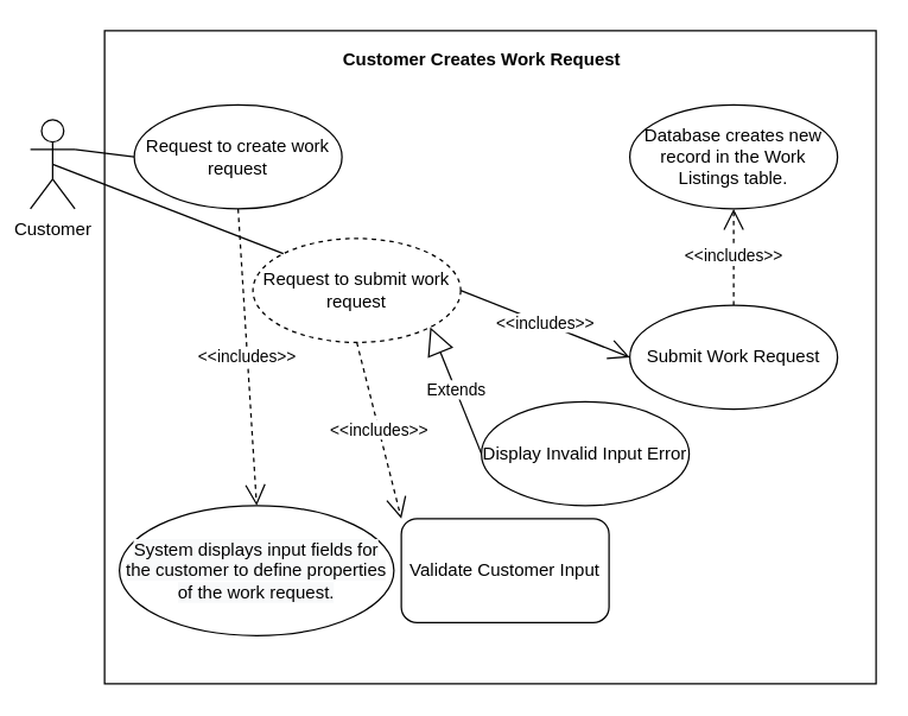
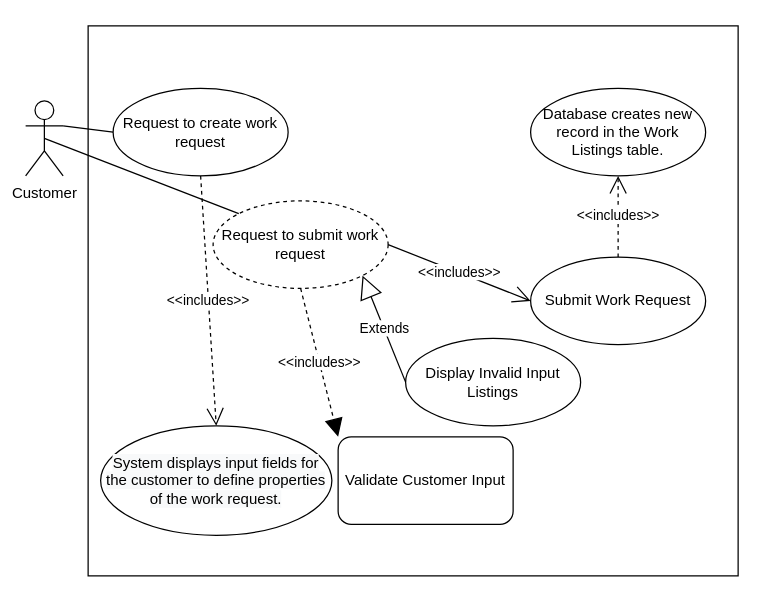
  <mxCell id="0" />
  <mxCell id="1" parent="0" />
  <mxCell id="2" value="" style="rounded=0;whiteSpace=wrap;html=1;" vertex="1" parent="1"><mxGeometry x="70" y="20" width="520" height="440" as="geometry" /></mxCell>
- <mxCell id="3" value="&lt;b&gt;Customer Creates Work Request&lt;br&gt;&lt;/b&gt;" style="text;html=1;resizable=0;autosize=1;align=center;verticalAlign=middle;points=[];fillColor=none;strokeColor=none;rounded=0;" vertex="1" parent="1"><mxGeometry x="224" y="30" width="200" height="20" as="geometry" /></mxCell>
  <mxCell id="4" value="Customer" style="shape=umlActor;verticalLabelPosition=bottom;verticalAlign=top;html=1;outlineConnect=0;" vertex="1" parent="1"><mxGeometry x="20" y="80" width="30" height="60" as="geometry" /></mxCell>
  <mxCell id="5" value="" style="endArrow=none;html=1;rounded=0;entryX=0;entryY=0.5;entryDx=0;entryDy=0;" edge="1" parent="1" target="6"><mxGeometry width="50" height="50" relative="1" as="geometry"><mxPoint x="50" y="100" as="sourcePoint" /><mxPoint x="85" y="110" as="targetPoint" /></mxGeometry></mxCell>
  <mxCell id="6" value="Request to create work request" style="ellipse;whiteSpace=wrap;html=1;" vertex="1" parent="1"><mxGeometry x="90" y="70" width="140" height="70" as="geometry" /></mxCell>
  <mxCell id="7" value="&#10;&#10;&lt;span style=&quot;color: rgb(0, 0, 0); font-family: helvetica; font-size: 12px; font-style: normal; font-weight: 400; letter-spacing: normal; text-align: center; text-indent: 0px; text-transform: none; word-spacing: 0px; background-color: rgb(248, 249, 250); display: inline; float: none;&quot;&gt;System displays input fields for the customer to define properties of the work request.&lt;/span&gt;&#10;&#10;" style="ellipse;whiteSpace=wrap;html=1;" vertex="1" parent="1"><mxGeometry x="80" y="340" width="185" height="87.5" as="geometry" /></mxCell>
  <mxCell id="8" value="&amp;lt;&amp;lt;includes&amp;gt;&amp;gt;" style="endArrow=open;endSize=12;dashed=1;html=1;rounded=0;entryX=0.5;entryY=0;entryDx=0;entryDy=0;exitX=0.5;exitY=1;exitDx=0;exitDy=0;" edge="1" parent="1" source="6" target="7"><mxGeometry width="160" relative="1" as="geometry"><mxPoint x="330" y="210" as="sourcePoint" /><mxPoint x="170" y="210" as="targetPoint" /></mxGeometry></mxCell>
  <mxCell id="9" value="Database creates new record in the Work Listings table." style="ellipse;whiteSpace=wrap;html=1;" vertex="1" parent="1"><mxGeometry x="424" y="70" width="140" height="70" as="geometry" /></mxCell>
  <mxCell id="10" value="&amp;lt;&amp;lt;includes&amp;gt;&amp;gt;" style="endArrow=open;endSize=12;dashed=1;html=1;rounded=0;exitX=0.5;exitY=0;exitDx=0;exitDy=0;entryX=0.5;entryY=1;entryDx=0;entryDy=0;" edge="1" parent="1" source="17" target="9"><mxGeometry width="160" relative="1" as="geometry"><mxPoint x="230" y="100" as="sourcePoint" /><mxPoint x="390" y="100" as="targetPoint" /></mxGeometry></mxCell>
  <mxCell id="11" value="Request to submit work request" style="ellipse;whiteSpace=wrap;html=1;dashed=1;" vertex="1" parent="1"><mxGeometry x="170" y="160" width="140" height="70" as="geometry" /></mxCell>
  <mxCell id="12" value="" style="endArrow=none;html=1;rounded=0;entryX=0;entryY=0;entryDx=0;entryDy=0;exitX=0.5;exitY=0.5;exitDx=0;exitDy=0;exitPerimeter=0;" edge="1" parent="1" source="4" target="11"><mxGeometry width="50" height="50" relative="1" as="geometry"><mxPoint x="160" y="200" as="sourcePoint" /><mxPoint x="210" y="150" as="targetPoint" /></mxGeometry></mxCell>
  <mxCell id="13" value="Validate Customer Input" style="whiteSpace=wrap;html=1;rounded=1;" vertex="1" parent="1"><mxGeometry x="270" y="348.75" width="140" height="70" as="geometry" /></mxCell>
- <mxCell id="14" value="&amp;lt;&amp;lt;includes&amp;gt;&amp;gt;" style="endArrow=open;endSize=12;dashed=1;html=1;rounded=0;entryX=0;entryY=0;entryDx=0;entryDy=0;exitX=0.5;exitY=1;exitDx=0;exitDy=0;" edge="1" parent="1" source="11" target="13"><mxGeometry width="160" relative="1" as="geometry"><mxPoint x="400" y="160" as="sourcePoint" /><mxPoint x="412.5" y="270" as="targetPoint" /></mxGeometry></mxCell>
- <mxCell id="15" value="Display Invalid Input Error" style="ellipse;whiteSpace=wrap;html=1;" vertex="1" parent="1"><mxGeometry x="324" y="270" width="140" height="70" as="geometry" /></mxCell>
+ <mxCell id="14" value="&amp;lt;&amp;lt;includes&amp;gt;&amp;gt;" style="endArrow=block;endSize=12;dashed=1;html=1;rounded=0;entryX=0;entryY=0;entryDx=0;entryDy=0;exitX=0.5;exitY=1;exitDx=0;exitDy=0;" edge="1" parent="1" source="11" target="13"><mxGeometry width="160" relative="1" as="geometry"><mxPoint x="400" y="160" as="sourcePoint" /><mxPoint x="412.5" y="270" as="targetPoint" /></mxGeometry></mxCell>
+ <mxCell id="15" value="Display Invalid Input Listings" style="ellipse;whiteSpace=wrap;html=1;" vertex="1" parent="1"><mxGeometry x="324" y="270" width="140" height="70" as="geometry" /></mxCell>
  <mxCell id="16" value="Extends" style="endArrow=block;endSize=16;endFill=0;html=1;rounded=0;exitX=0;exitY=0.5;exitDx=0;exitDy=0;entryX=1;entryY=1;entryDx=0;entryDy=0;" edge="1" parent="1" source="15" target="11"><mxGeometry width="160" relative="1" as="geometry"><mxPoint x="390" y="240" as="sourcePoint" /><mxPoint x="550" y="240" as="targetPoint" /></mxGeometry></mxCell>
  <mxCell id="17" value="Submit Work Request" style="ellipse;whiteSpace=wrap;html=1;" vertex="1" parent="1"><mxGeometry x="424" y="205" width="140" height="70" as="geometry" /></mxCell>
  <mxCell id="18" value="&amp;lt;&amp;lt;includes&amp;gt;&amp;gt;" style="endArrow=open;endSize=12;dashed=0;html=1;rounded=0;entryX=0;entryY=0.5;entryDx=0;entryDy=0;exitX=1;exitY=0.5;exitDx=0;exitDy=0;" edge="1" parent="1" source="11" target="17"><mxGeometry width="160" relative="1" as="geometry"><mxPoint x="250" y="240" as="sourcePoint" /><mxPoint x="300.503" y="369.001" as="targetPoint" /></mxGeometry></mxCell>
